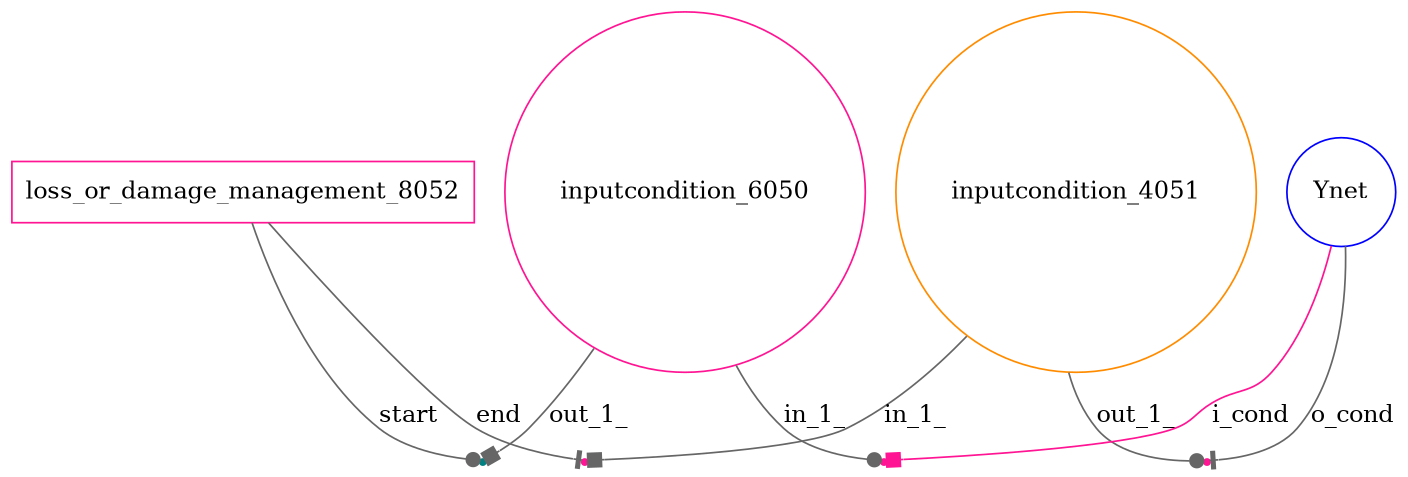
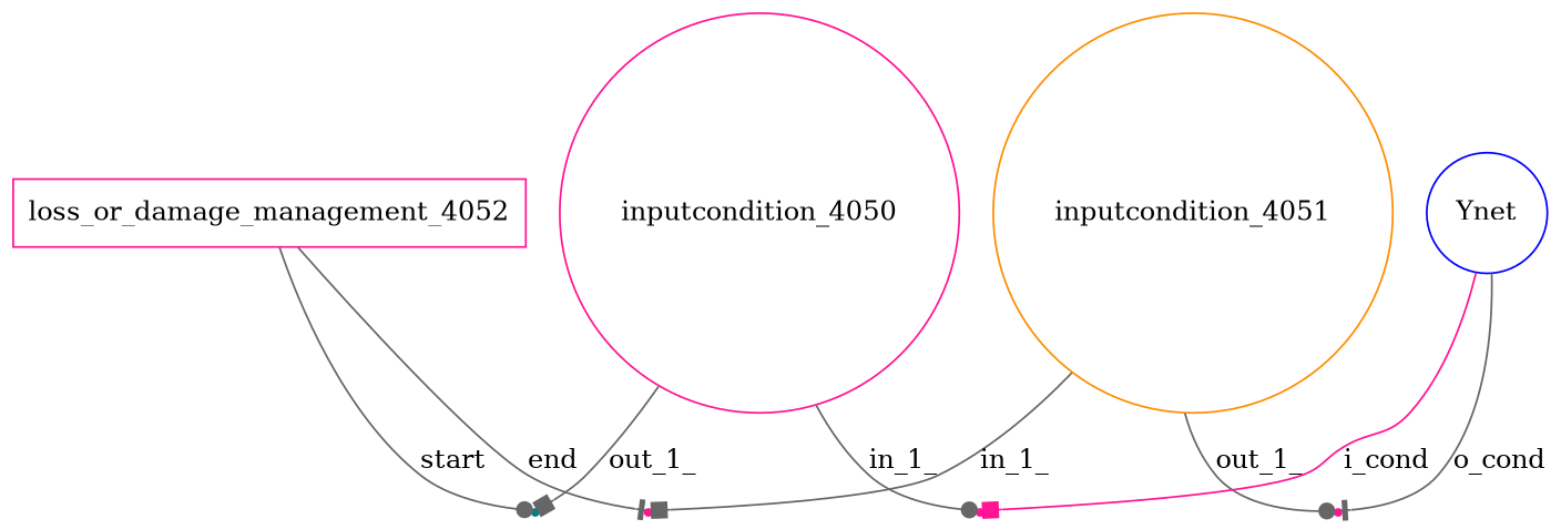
  digraph {
    node [color=deeppink shape=point]
    edge [arrowhead=dot color=gray40]
-   loss_or_damage_management_4052 [shape=box label=loss_or_damage_management_8052]
+   loss_or_damage_management_4052 [shape=box]
    _inputcondition_4050_loss_or_damage_management_4052 [color=teal]
    _loss_or_damage_management_4052_outputcondition_4051
-   inputcondition_4050 [shape=circle label=inputcondition_6050]
+   inputcondition_4050 [shape=circle]
    _inputcondition_4050_Ynet
    n6 [color=darkorange label=inputcondition_4051 shape=circle]
    _outputcondition_4051_Ynet
    Ynet [color=blue shape=circle]
    loss_or_damage_management_4052 -> _inputcondition_4050_loss_or_damage_management_4052 [label=start]
    loss_or_damage_management_4052 -> _loss_or_damage_management_4052_outputcondition_4051 [arrowhead=tee label=end]
    inputcondition_4050 -> _inputcondition_4050_loss_or_damage_management_4052 [arrowhead=box label=out_1_]
    inputcondition_4050 -> _inputcondition_4050_Ynet [label=in_1_]
    n6 -> _loss_or_damage_management_4052_outputcondition_4051 [arrowhead=box label=in_1_]
    n6 -> _outputcondition_4051_Ynet [label=out_1_]
    Ynet -> _inputcondition_4050_Ynet [arrowhead=box color=deeppink label=i_cond]
    Ynet -> _outputcondition_4051_Ynet [arrowhead=tee label=o_cond]
  }
